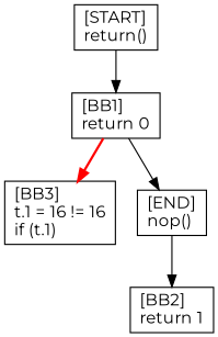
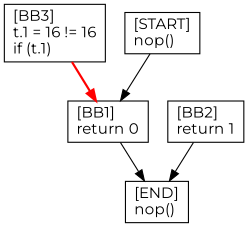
  digraph {
    fontname=Montserrat
    node [fontname=Montserrat shape=box]
    edge [fontname=Montserrat]
    n1 [label="[BB3]\lt.1 = 16 != 16\lif (t.1)\l"]
    n2 [label="[BB1]\lreturn 0\l"]
    n3 [label="[END]\lnop()\l"]
    n4 [label="[BB2]\lreturn 1\l"]
-   n5 [label="[START]\lreturn()\l"]
-   n2 -> n1 [color=red penwidth=2]
+   n5 [label="[START]\lnop()\l"]
+   n1 -> n2 [color=red penwidth=2]
    n2 -> n3
-   n3 -> n4
+   n4 -> n3
    n5 -> n2
  }
